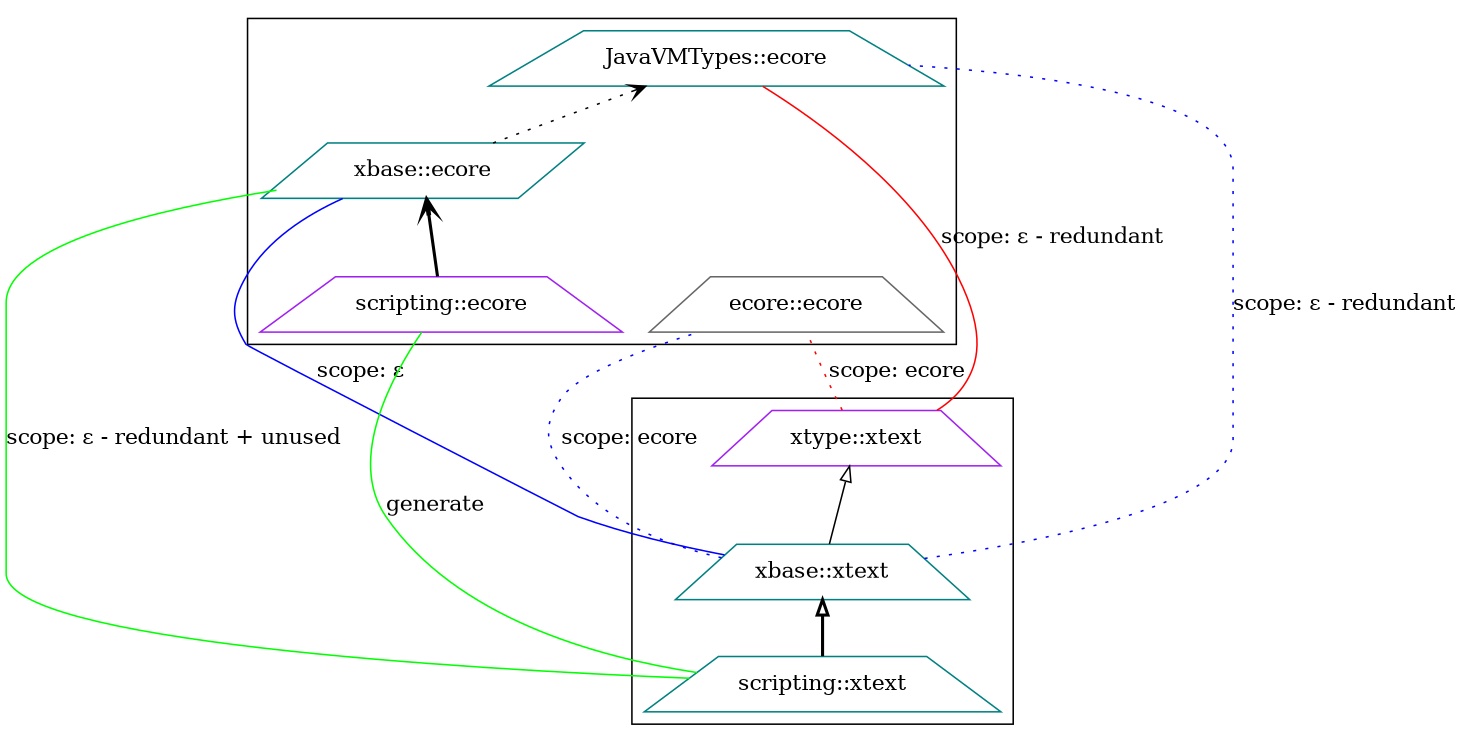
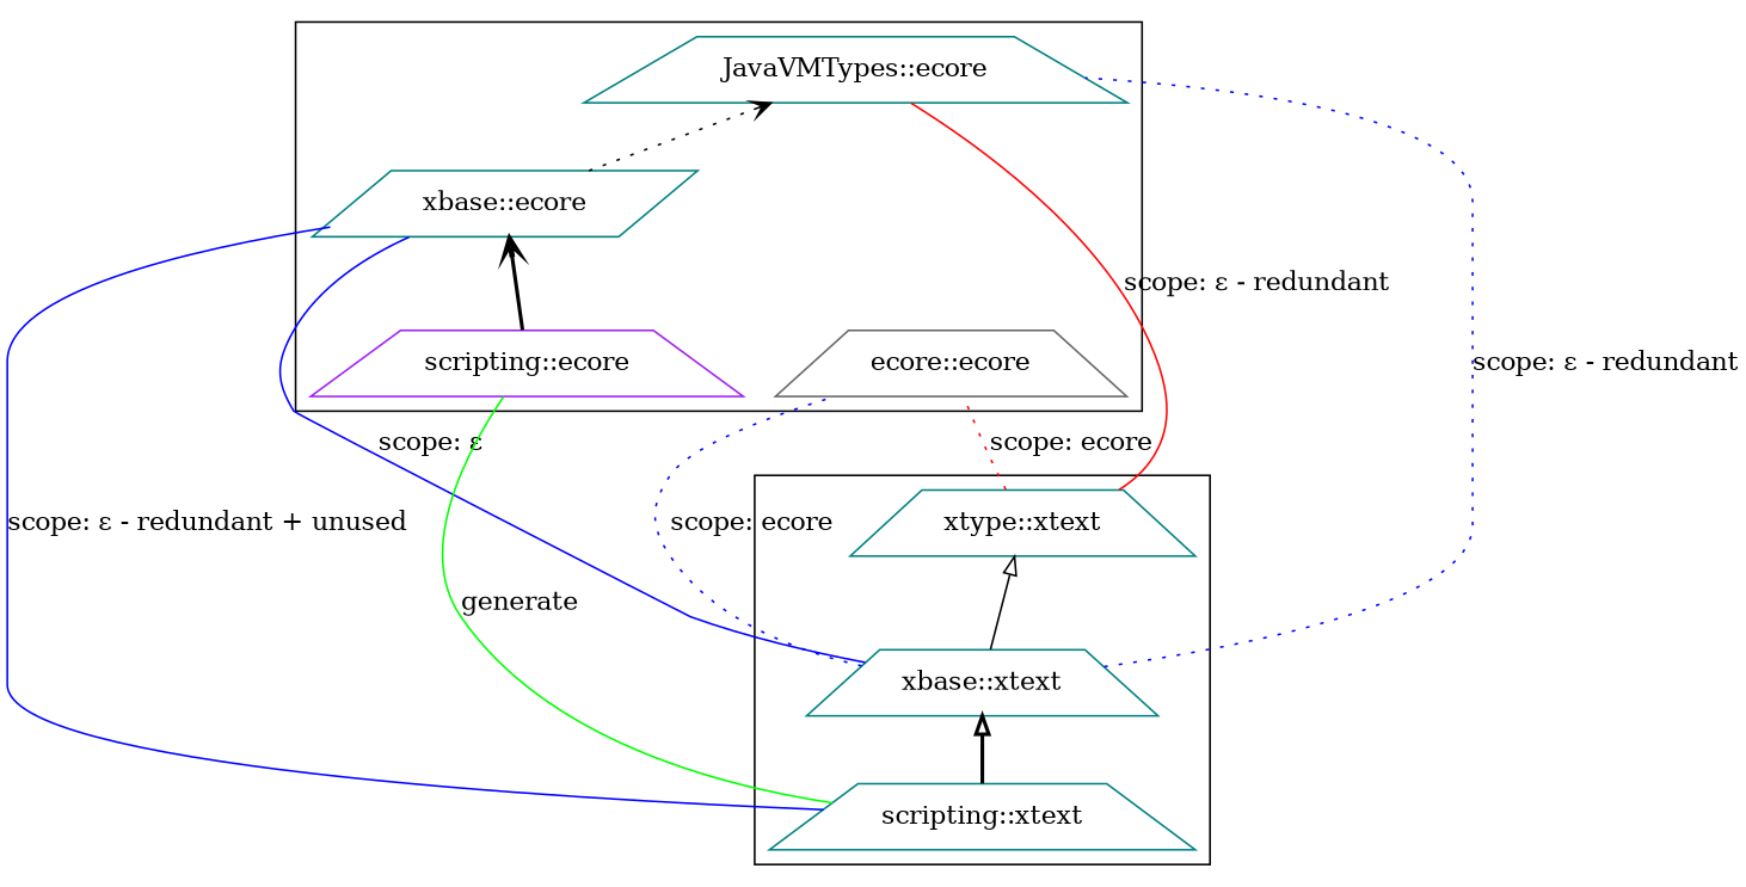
  digraph {
    rankdir=BT
    node [color=teal shape=trapezium]
    edge [arrowhead=void style=solid arrowtail=diamond]
    n1 [label="xbase::ecore" shape=parallelogram]
    n2 [label="JavaVMTypes::ecore"]
    n3 [color=gray40 label="ecore::ecore"]
    n4 [color=purple label="scripting::ecore"]
    n5 [label="xbase::xtext"]
-   n6 [color=purple label="xtype::xtext"]
+   n6 [label="xtype::xtext"]
    n7 [label="scripting::xtext"]
    subgraph cluster_1 {
      n1
      n2
      n3
      n4
    }
    subgraph cluster_2 {
      n5
      n6
      n7
    }
    n1 -> n2 [arrowhead=vee style=dotted arrowtail=""]
    n4 -> n1 [arrowhead=vee style=bold arrowtail=""]
    n5 -> n1 [color=blue label="scope: ε"]
    n5 -> n2 [color=blue label="scope: ε - redundant" style=dotted]
    n5 -> n3 [color=blue label="scope: ecore" style=dotted]
    n5 -> n6 [arrowhead=empty arrowtail=""]
    n6 -> n2 [color=red label="scope: ε - redundant"]
    n6 -> n3 [color=red label="scope: ecore" style=dotted]
-   n7 -> n1 [color=green label="scope: ε - redundant + unused"]
+   n7 -> n1 [color=blue label="scope: ε - redundant + unused"]
    n7 -> n4 [color=green label=generate]
    n7 -> n5 [arrowhead=empty style=bold arrowtail=""]
  }
